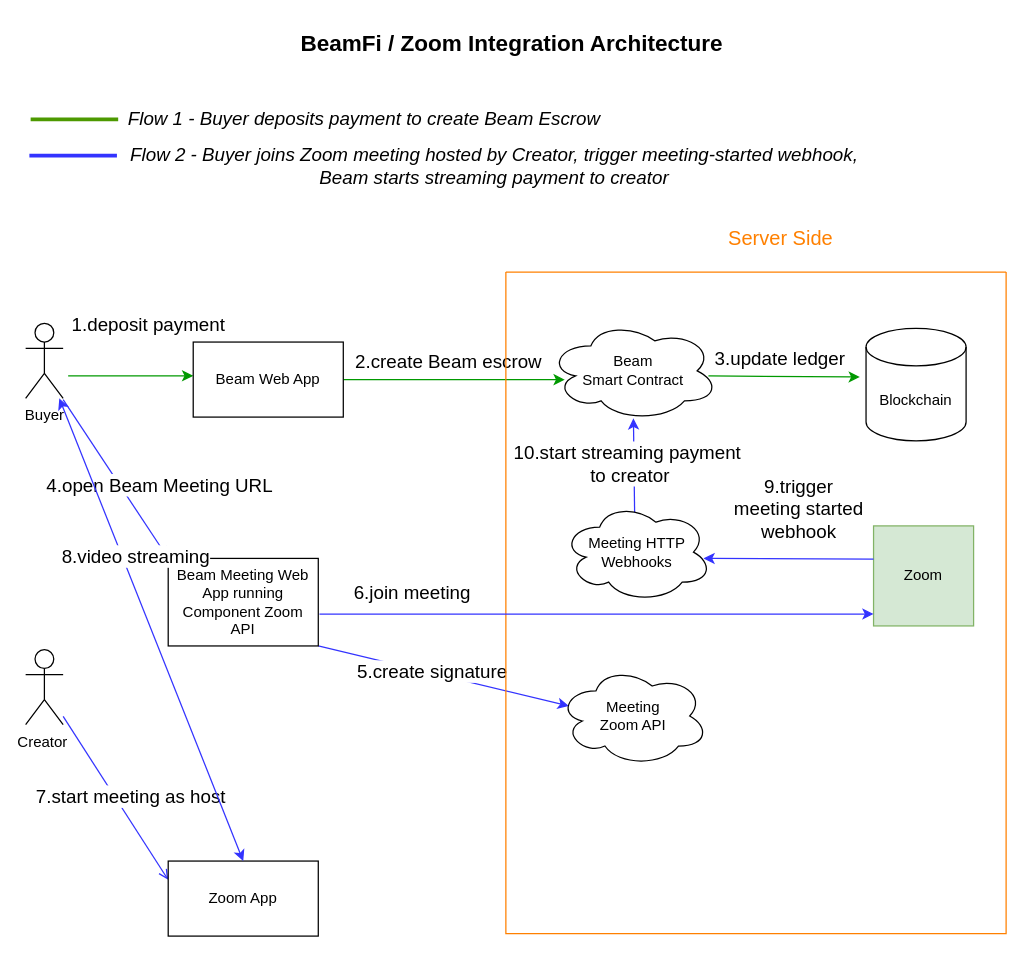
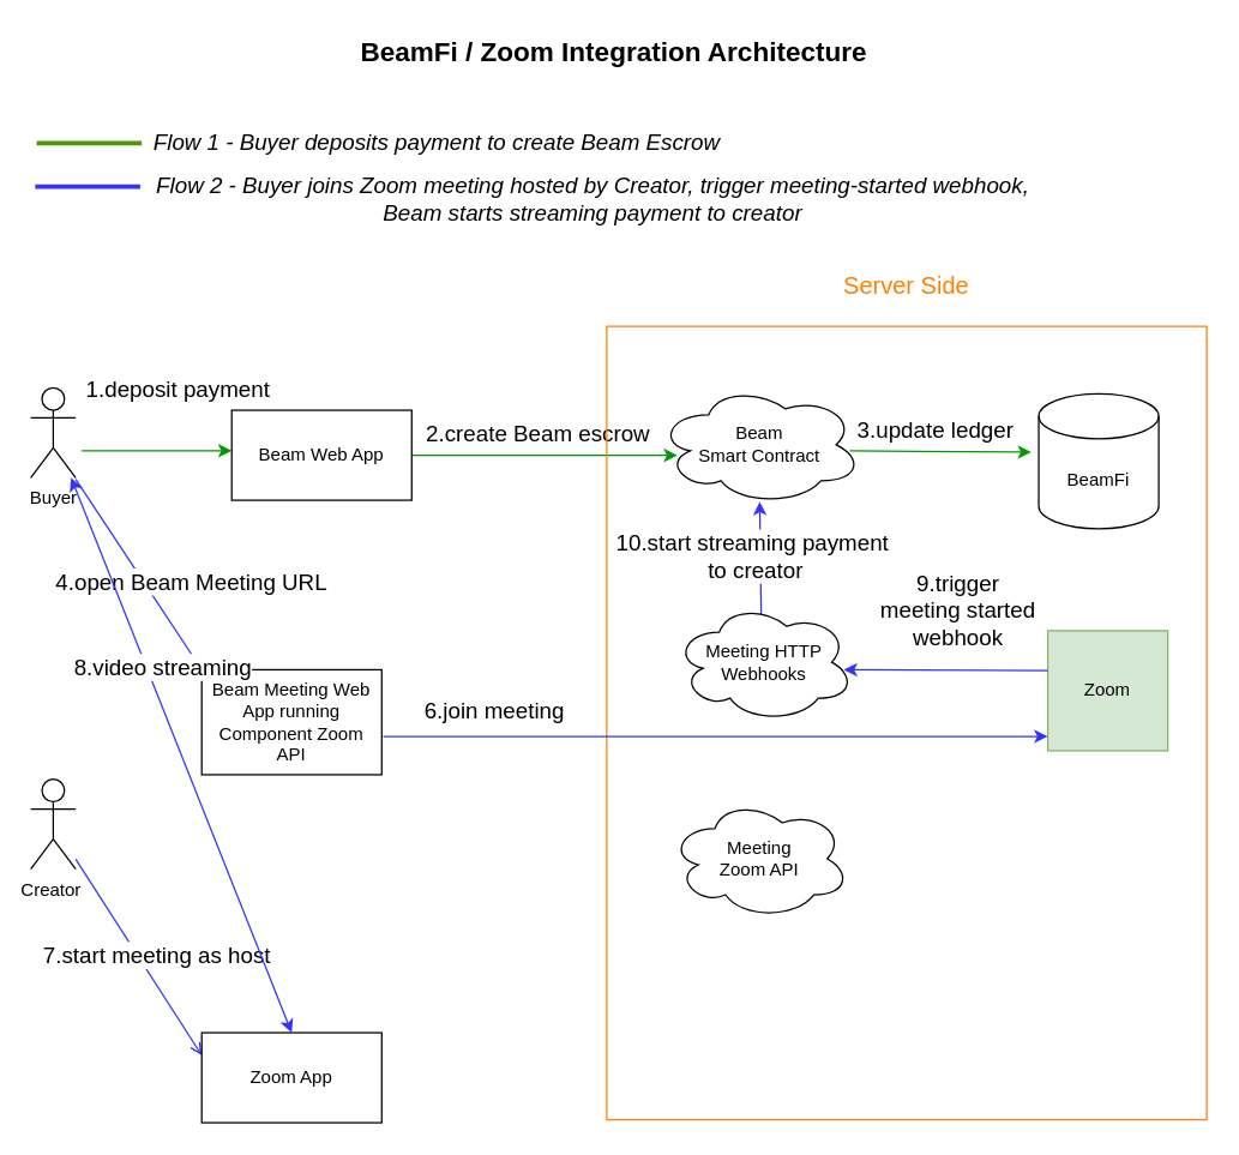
  <mxCell id="0" />
  <mxCell id="1" parent="0" />
  <mxCell id="2" value="" style="edgeStyle=none;html=1;entryX=0;entryY=0.25;entryDx=0;entryDy=0;fontSize=16;fontColor=#000000;strokeColor=#009900;" parent="1" edge="1"><mxGeometry relative="1" as="geometry"><mxPoint x="54" y="300" as="sourcePoint" /><mxPoint x="154" y="300" as="targetPoint" /></mxGeometry></mxCell>
  <mxCell id="3" value="1.deposit payment" style="edgeLabel;html=1;align=center;verticalAlign=middle;resizable=0;points=[];fontSize=15;fontColor=#000000;" parent="2" vertex="1" connectable="0"><mxGeometry x="-0.048" y="2" relative="1" as="geometry"><mxPoint x="15" y="-40" as="offset" /></mxGeometry></mxCell>
  <mxCell id="4" value="&lt;font color=&quot;#000000&quot; style=&quot;font-size: 15px;&quot;&gt;4.open Beam Meeting URL&lt;br style=&quot;font-size: 15px;&quot;&gt;&lt;/font&gt;" style="edgeStyle=none;html=1;entryX=0;entryY=0;entryDx=0;entryDy=0;fontSize=15;fontColor=#FF8000;exitX=1;exitY=1;exitDx=0;exitDy=0;exitPerimeter=0;strokeColor=#3333FF;" parent="1" target="14" edge="1"><mxGeometry x="0.3" y="27" relative="1" as="geometry"><mxPoint x="50" y="319" as="sourcePoint" /><mxPoint x="134" y="409" as="targetPoint" /><mxPoint as="offset" /></mxGeometry></mxCell>
  <mxCell id="5" value="Buyer" style="shape=umlActor;verticalLabelPosition=bottom;verticalAlign=top;html=1;outlineConnect=0;" parent="1" vertex="1"><mxGeometry x="20" y="258" width="30" height="60" as="geometry" /></mxCell>
  <mxCell id="6" style="edgeStyle=none;html=1;entryX=0;entryY=0.25;entryDx=0;entryDy=0;fontSize=16;fontColor=#FF8000;strokeColor=#3333FF;endArrow=open;" parent="1" source="8" target="28" edge="1"><mxGeometry relative="1" as="geometry" /></mxCell>
  <mxCell id="7" value="7.start meeting as host" style="edgeLabel;html=1;align=center;verticalAlign=middle;resizable=0;points=[];fontSize=15;fontColor=#000000;" parent="6" vertex="1" connectable="0"><mxGeometry x="-0.016" y="-1" relative="1" as="geometry"><mxPoint x="13" y="-1" as="offset" /></mxGeometry></mxCell>
  <mxCell id="8" value="Creator&amp;nbsp;" style="shape=umlActor;verticalLabelPosition=bottom;verticalAlign=top;html=1;outlineConnect=0;" parent="1" vertex="1"><mxGeometry x="20" y="519" width="30" height="60" as="geometry" /></mxCell>
  <mxCell id="9" style="edgeStyle=none;html=1;entryX=0.096;entryY=0.588;entryDx=0;entryDy=0;entryPerimeter=0;fontSize=16;fontColor=#FF8000;strokeColor=#009900;" parent="1" source="11" target="20" edge="1"><mxGeometry relative="1" as="geometry" /></mxCell>
  <mxCell id="10" value="2.create Beam escrow" style="edgeLabel;html=1;align=center;verticalAlign=middle;resizable=0;points=[];fontSize=15;fontColor=#000000;" parent="9" vertex="1" connectable="0"><mxGeometry x="-0.168" y="2" relative="1" as="geometry"><mxPoint x="9" y="-14" as="offset" /></mxGeometry></mxCell>
  <mxCell id="11" value="Beam Web App" style="rounded=0;whiteSpace=wrap;html=1;" parent="1" vertex="1"><mxGeometry x="154" y="273" width="120" height="60" as="geometry" /></mxCell>
- <mxCell id="12" style="edgeStyle=none;html=1;entryX=0.07;entryY=0.4;entryDx=0;entryDy=0;fontSize=16;fontColor=#FF8000;exitX=1;exitY=1;exitDx=0;exitDy=0;strokeColor=#3333FF;entryPerimeter=0;" parent="1" source="14" target="24" edge="1"><mxGeometry relative="1" as="geometry"><mxPoint x="450" y="573" as="targetPoint" /></mxGeometry></mxCell>
- <mxCell id="13" value="5.create signature" style="edgeLabel;html=1;align=center;verticalAlign=middle;resizable=0;points=[];fontSize=15;fontColor=#000000;" parent="12" vertex="1" connectable="0"><mxGeometry x="-0.098" y="2" relative="1" as="geometry"><mxPoint as="offset" /></mxGeometry></mxCell>
  <mxCell id="14" value="Beam Meeting Web App running Component Zoom API" style="rounded=0;whiteSpace=wrap;html=1;strokeColor=default;" parent="1" vertex="1"><mxGeometry x="134" y="446" width="120" height="70" as="geometry" /></mxCell>
  <mxCell id="15" value="" style="swimlane;startSize=0;strokeColor=#FF8000;" parent="1" vertex="1"><mxGeometry x="404" y="217" width="400" height="529" as="geometry"><mxRectangle x="314" y="81" width="50" height="40" as="alternateBounds" /></mxGeometry></mxCell>
  <mxCell id="16" value="Zoom" style="whiteSpace=wrap;html=1;aspect=fixed;strokeColor=#82b366;fillColor=#d5e8d4;" parent="15" vertex="1"><mxGeometry x="294" y="203" width="80" height="80" as="geometry" /></mxCell>
- <mxCell id="17" value="&amp;nbsp;Blockchain&amp;nbsp;" style="shape=cylinder3;whiteSpace=wrap;html=1;boundedLbl=1;backgroundOutline=1;size=15;" parent="15" vertex="1"><mxGeometry x="288" y="45" width="80" height="90" as="geometry" /></mxCell>
+ <mxCell id="17" value="&amp;nbsp;BeamFi&amp;nbsp;" style="shape=cylinder3;whiteSpace=wrap;html=1;boundedLbl=1;backgroundOutline=1;size=15;" parent="15" vertex="1"><mxGeometry x="288" y="45" width="80" height="90" as="geometry" /></mxCell>
  <mxCell id="18" style="edgeStyle=none;html=1;entryX=-0.062;entryY=0.433;entryDx=0;entryDy=0;entryPerimeter=0;fontSize=16;fontColor=#FF8000;strokeColor=#009900;exitX=0.941;exitY=0.55;exitDx=0;exitDy=0;exitPerimeter=0;" parent="15" edge="1"><mxGeometry relative="1" as="geometry"><mxPoint x="161.976" y="83" as="sourcePoint" /><mxPoint x="283.04" y="83.97" as="targetPoint" /></mxGeometry></mxCell>
  <mxCell id="19" value="3.update ledger" style="edgeLabel;html=1;align=center;verticalAlign=middle;resizable=0;points=[];fontSize=15;fontColor=#000000;" parent="18" vertex="1" connectable="0"><mxGeometry x="-0.371" y="3" relative="1" as="geometry"><mxPoint x="19" y="-12" as="offset" /></mxGeometry></mxCell>
  <mxCell id="20" value="Beam &lt;br&gt;Smart Contract" style="ellipse;shape=cloud;whiteSpace=wrap;html=1;" parent="15" vertex="1"><mxGeometry x="34" y="39" width="136" height="80" as="geometry" /></mxCell>
  <mxCell id="21" style="edgeStyle=none;html=1;entryX=0.5;entryY=0.975;entryDx=0;entryDy=0;entryPerimeter=0;fontSize=16;fontColor=#FF8000;exitX=0.483;exitY=0.113;exitDx=0;exitDy=0;exitPerimeter=0;strokeColor=#3333FF;" parent="15" source="23" target="20" edge="1"><mxGeometry relative="1" as="geometry" /></mxCell>
  <mxCell id="22" value="10.start streaming payment&lt;br&gt;&amp;nbsp;to creator" style="edgeLabel;html=1;align=center;verticalAlign=middle;resizable=0;points=[];fontSize=15;fontColor=#000000;" parent="21" vertex="1" connectable="0"><mxGeometry x="0.058" y="-4" relative="1" as="geometry"><mxPoint x="-10" as="offset" /></mxGeometry></mxCell>
  <mxCell id="23" value="Meeting HTTP&lt;br&gt;Webhooks" style="ellipse;shape=cloud;whiteSpace=wrap;html=1;" parent="15" vertex="1"><mxGeometry x="45" y="184" width="120" height="80" as="geometry" /></mxCell>
  <mxCell id="24" value="Meeting &lt;br&gt;Zoom API" style="ellipse;shape=cloud;whiteSpace=wrap;html=1;" parent="15" vertex="1"><mxGeometry x="42" y="315" width="120" height="80" as="geometry" /></mxCell>
  <mxCell id="25" style="edgeStyle=none;html=1;entryX=0.942;entryY=0.581;entryDx=0;entryDy=0;entryPerimeter=0;fontSize=16;fontColor=#FF8000;strokeColor=#3333FF;exitX=0;exitY=0.25;exitDx=0;exitDy=0;" parent="15" edge="1"><mxGeometry relative="1" as="geometry"><mxPoint x="294" y="229.52" as="sourcePoint" /><mxPoint x="158.04" y="229.0" as="targetPoint" /></mxGeometry></mxCell>
  <mxCell id="26" value="9.trigger &lt;br style=&quot;font-size: 15px;&quot;&gt;meeting started&lt;br style=&quot;font-size: 15px;&quot;&gt;webhook" style="edgeLabel;html=1;align=center;verticalAlign=middle;resizable=0;points=[];fontSize=15;fontColor=#000000;" parent="25" vertex="1" connectable="0"><mxGeometry x="-0.116" y="-2" relative="1" as="geometry"><mxPoint x="-1" y="-39" as="offset" /></mxGeometry></mxCell>
- <mxCell id="27" value="Server Side" style="text;html=1;strokeColor=none;fillColor=none;align=center;verticalAlign=middle;whiteSpace=wrap;rounded=0;fontColor=#FF8000;fontSize=16;" parent="1" vertex="1"><mxGeometry x="579" y="175" width="90" height="30" as="geometry" /></mxCell>
+ <mxCell id="27" value="Server Side" style="text;html=1;strokeColor=none;fillColor=none;align=center;verticalAlign=middle;whiteSpace=wrap;rounded=0;fontColor=#FF8000;fontSize=16;" parent="1" vertex="1"><mxGeometry x="559" y="175" width="90" height="30" as="geometry" /></mxCell>
  <mxCell id="28" value="Zoom App" style="rounded=0;whiteSpace=wrap;html=1;" parent="1" vertex="1"><mxGeometry x="134" y="688" width="120" height="60" as="geometry" /></mxCell>
  <mxCell id="29" value="8.video streaming" style="endArrow=classic;startArrow=classic;html=1;strokeColor=#3333FF;fontSize=15;fontColor=#000000;exitX=0.5;exitY=0;exitDx=0;exitDy=0;" parent="1" source="28" target="5" edge="1"><mxGeometry x="0.302" y="-10" width="50" height="50" relative="1" as="geometry"><mxPoint x="364" y="408" as="sourcePoint" /><mxPoint x="374" y="358" as="targetPoint" /><mxPoint as="offset" /></mxGeometry></mxCell>
  <mxCell id="30" value="BeamFi / Zoom Integration Architecture" style="text;html=1;strokeColor=none;fillColor=none;align=center;verticalAlign=middle;whiteSpace=wrap;rounded=0;fontSize=18;fontColor=#000000;fontStyle=1" parent="1" vertex="1"><mxGeometry x="214" y="20" width="390" height="30" as="geometry" /></mxCell>
  <mxCell id="31" style="edgeStyle=none;html=1;exitX=1.008;exitY=0.636;exitDx=0;exitDy=0;entryX=0;entryY=0.881;entryDx=0;entryDy=0;fontSize=16;fontColor=#FF8000;strokeColor=#3333FF;exitPerimeter=0;entryPerimeter=0;" parent="1" source="14" target="16" edge="1"><mxGeometry relative="1" as="geometry" /></mxCell>
  <mxCell id="32" value="6.join meeting" style="edgeLabel;html=1;align=center;verticalAlign=middle;resizable=0;points=[];fontSize=15;fontColor=#000000;" parent="31" vertex="1" connectable="0"><mxGeometry x="-0.481" y="2" relative="1" as="geometry"><mxPoint x="-41" y="-16" as="offset" /></mxGeometry></mxCell>
  <mxCell id="33" value="" style="edgeStyle=none;orthogonalLoop=1;jettySize=auto;html=1;strokeColor=#4D9900;fontSize=18;fontColor=#000000;jumpSize=6;endArrow=none;endFill=0;strokeWidth=3;" parent="1" edge="1"><mxGeometry width="100" relative="1" as="geometry"><mxPoint x="24" y="95" as="sourcePoint" /><mxPoint x="94" y="95" as="targetPoint" /><Array as="points" /></mxGeometry></mxCell>
  <mxCell id="34" value="Flow 1 - Buyer deposits payment to create Beam Escrow" style="text;html=1;strokeColor=none;fillColor=none;align=center;verticalAlign=middle;whiteSpace=wrap;rounded=0;fontSize=15;fontColor=#000000;fontStyle=2" parent="1" vertex="1"><mxGeometry x="98" y="81" width="386" height="26" as="geometry" /></mxCell>
  <mxCell id="35" value="" style="edgeStyle=none;orthogonalLoop=1;jettySize=auto;html=1;strokeColor=#3333FF;fontSize=18;fontColor=#000000;jumpSize=6;endArrow=none;endFill=0;strokeWidth=3;" parent="1" edge="1"><mxGeometry width="100" relative="1" as="geometry"><mxPoint x="23" y="124" as="sourcePoint" /><mxPoint x="93" y="124" as="targetPoint" /><Array as="points" /></mxGeometry></mxCell>
  <mxCell id="36" value="Flow 2 - Buyer joins Zoom meeting hosted by Creator, trigger meeting-started webhook, Beam starts streaming payment to creator" style="text;html=1;strokeColor=none;fillColor=none;align=center;verticalAlign=middle;whiteSpace=wrap;rounded=0;fontSize=15;fontColor=#000000;fontStyle=2" parent="1" vertex="1"><mxGeometry x="99" y="119" width="592" height="26" as="geometry" /></mxCell>
